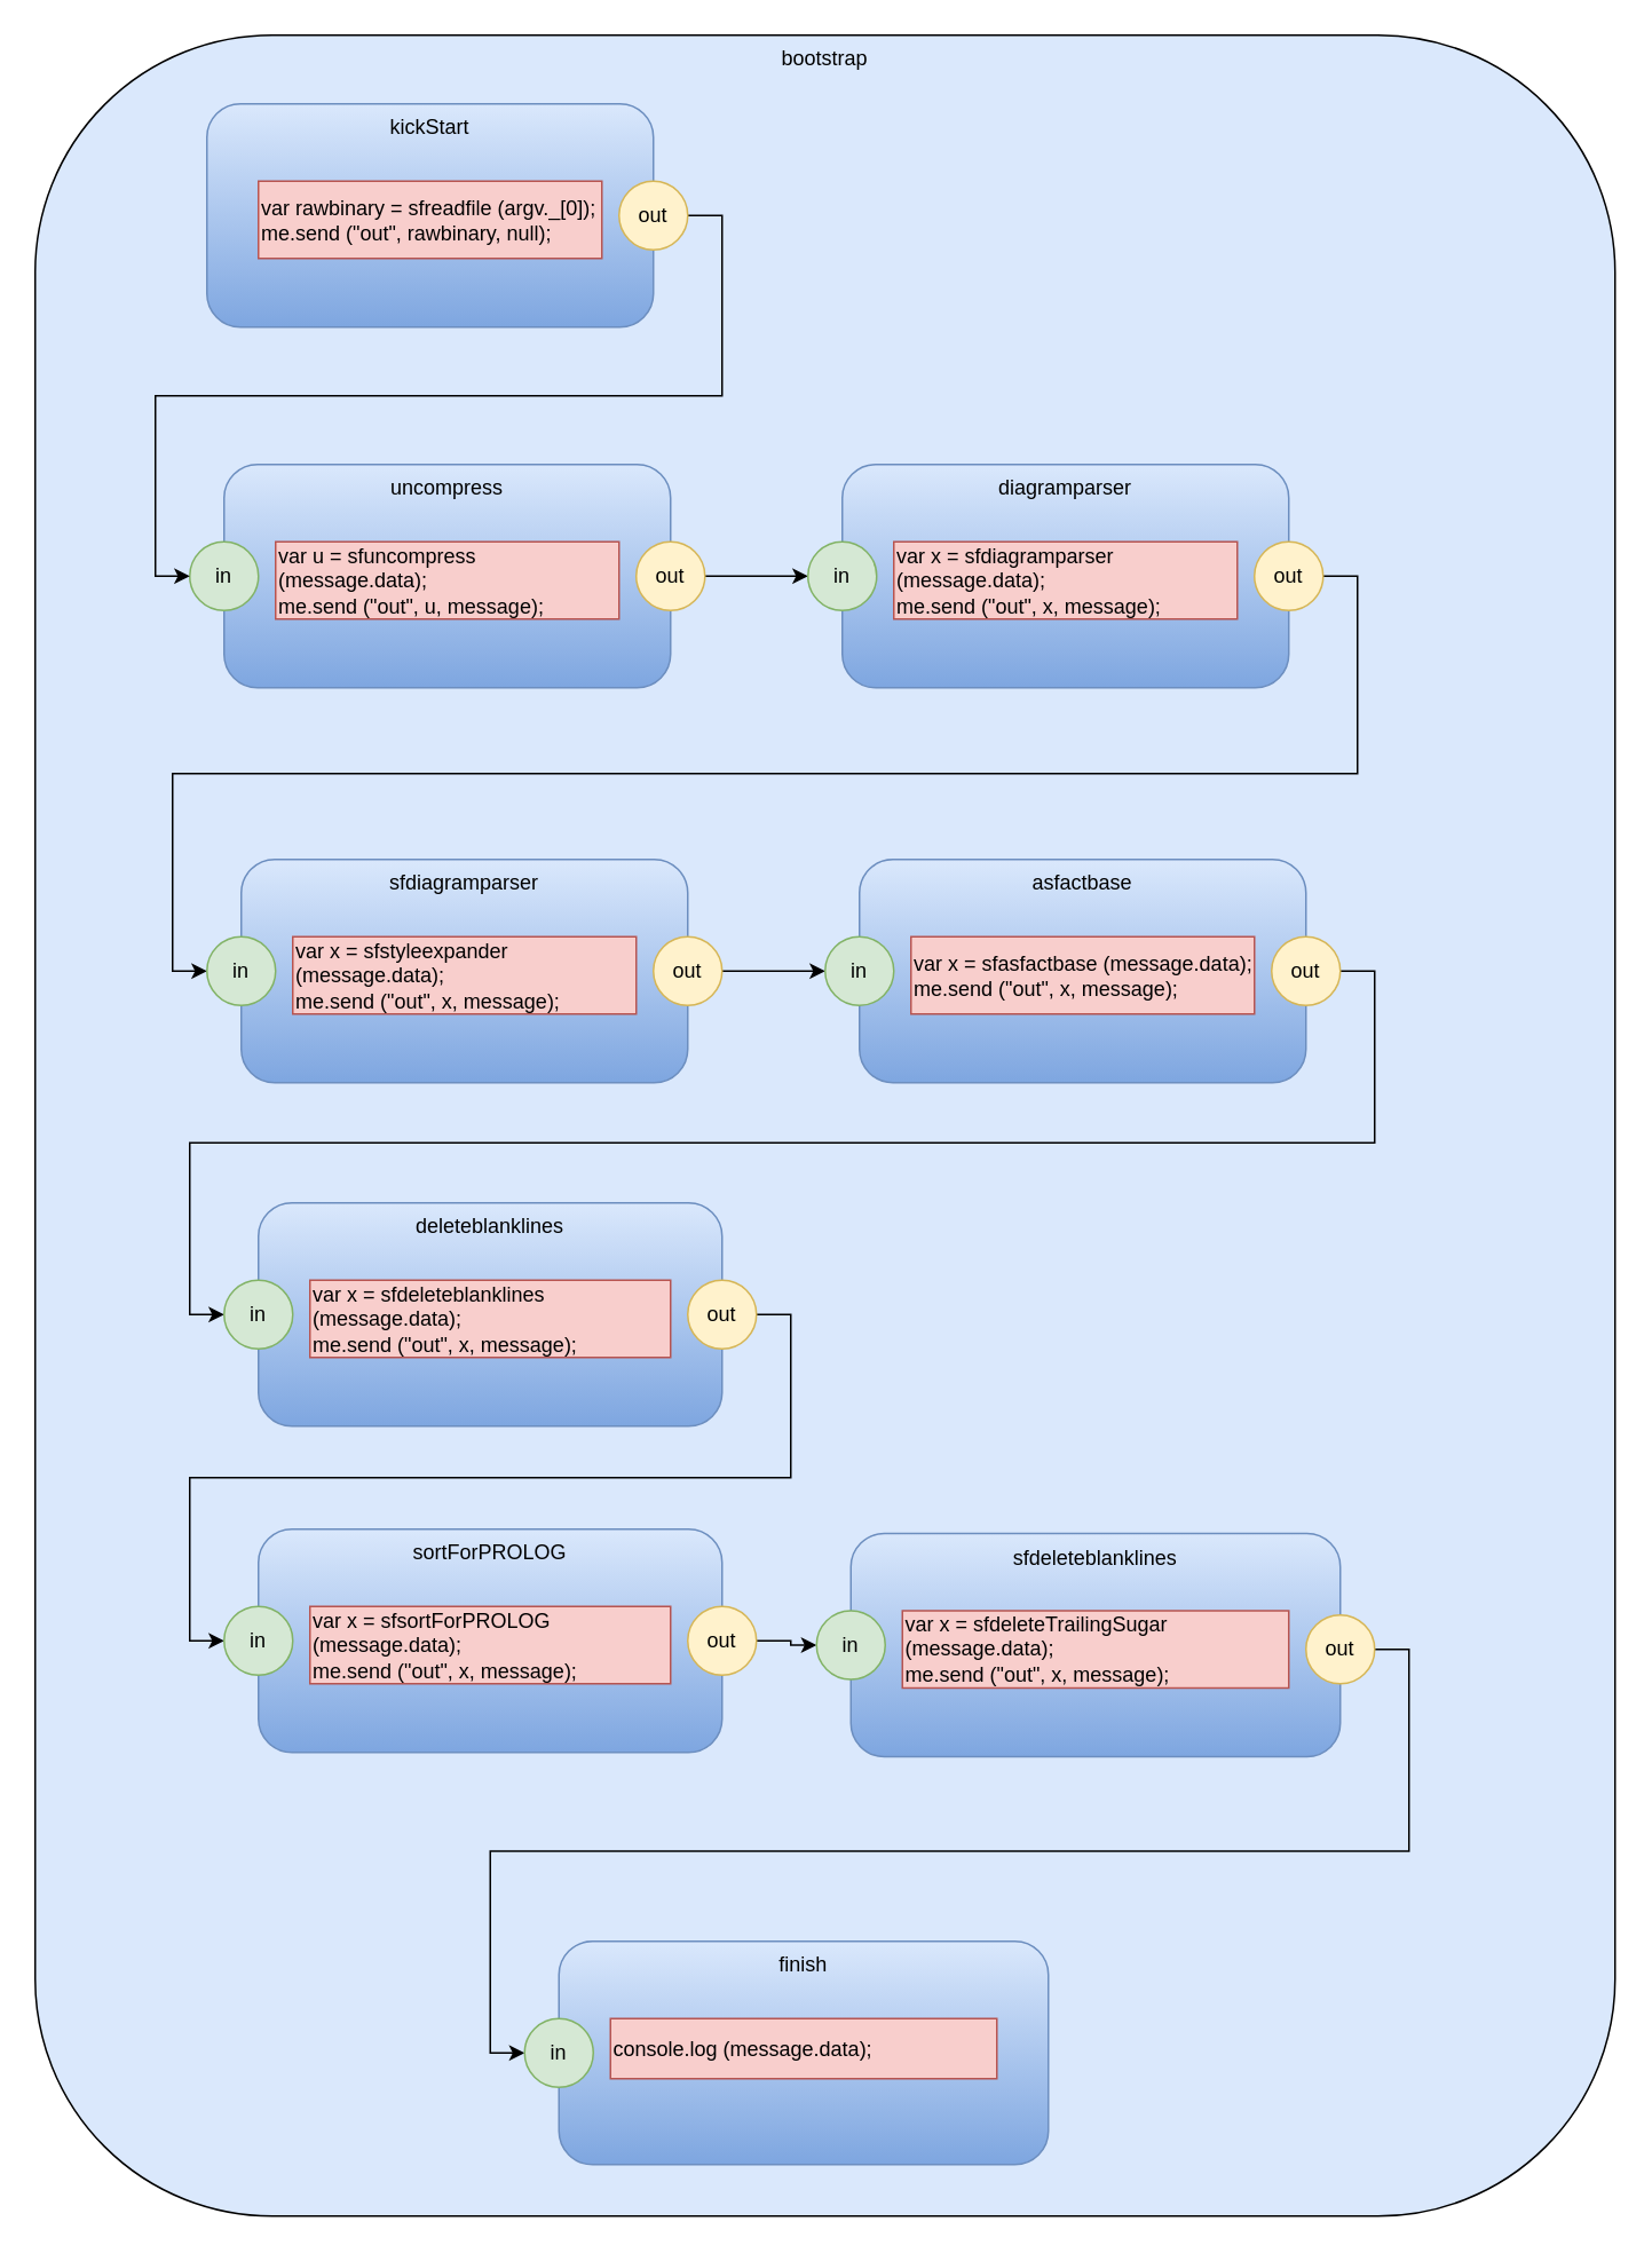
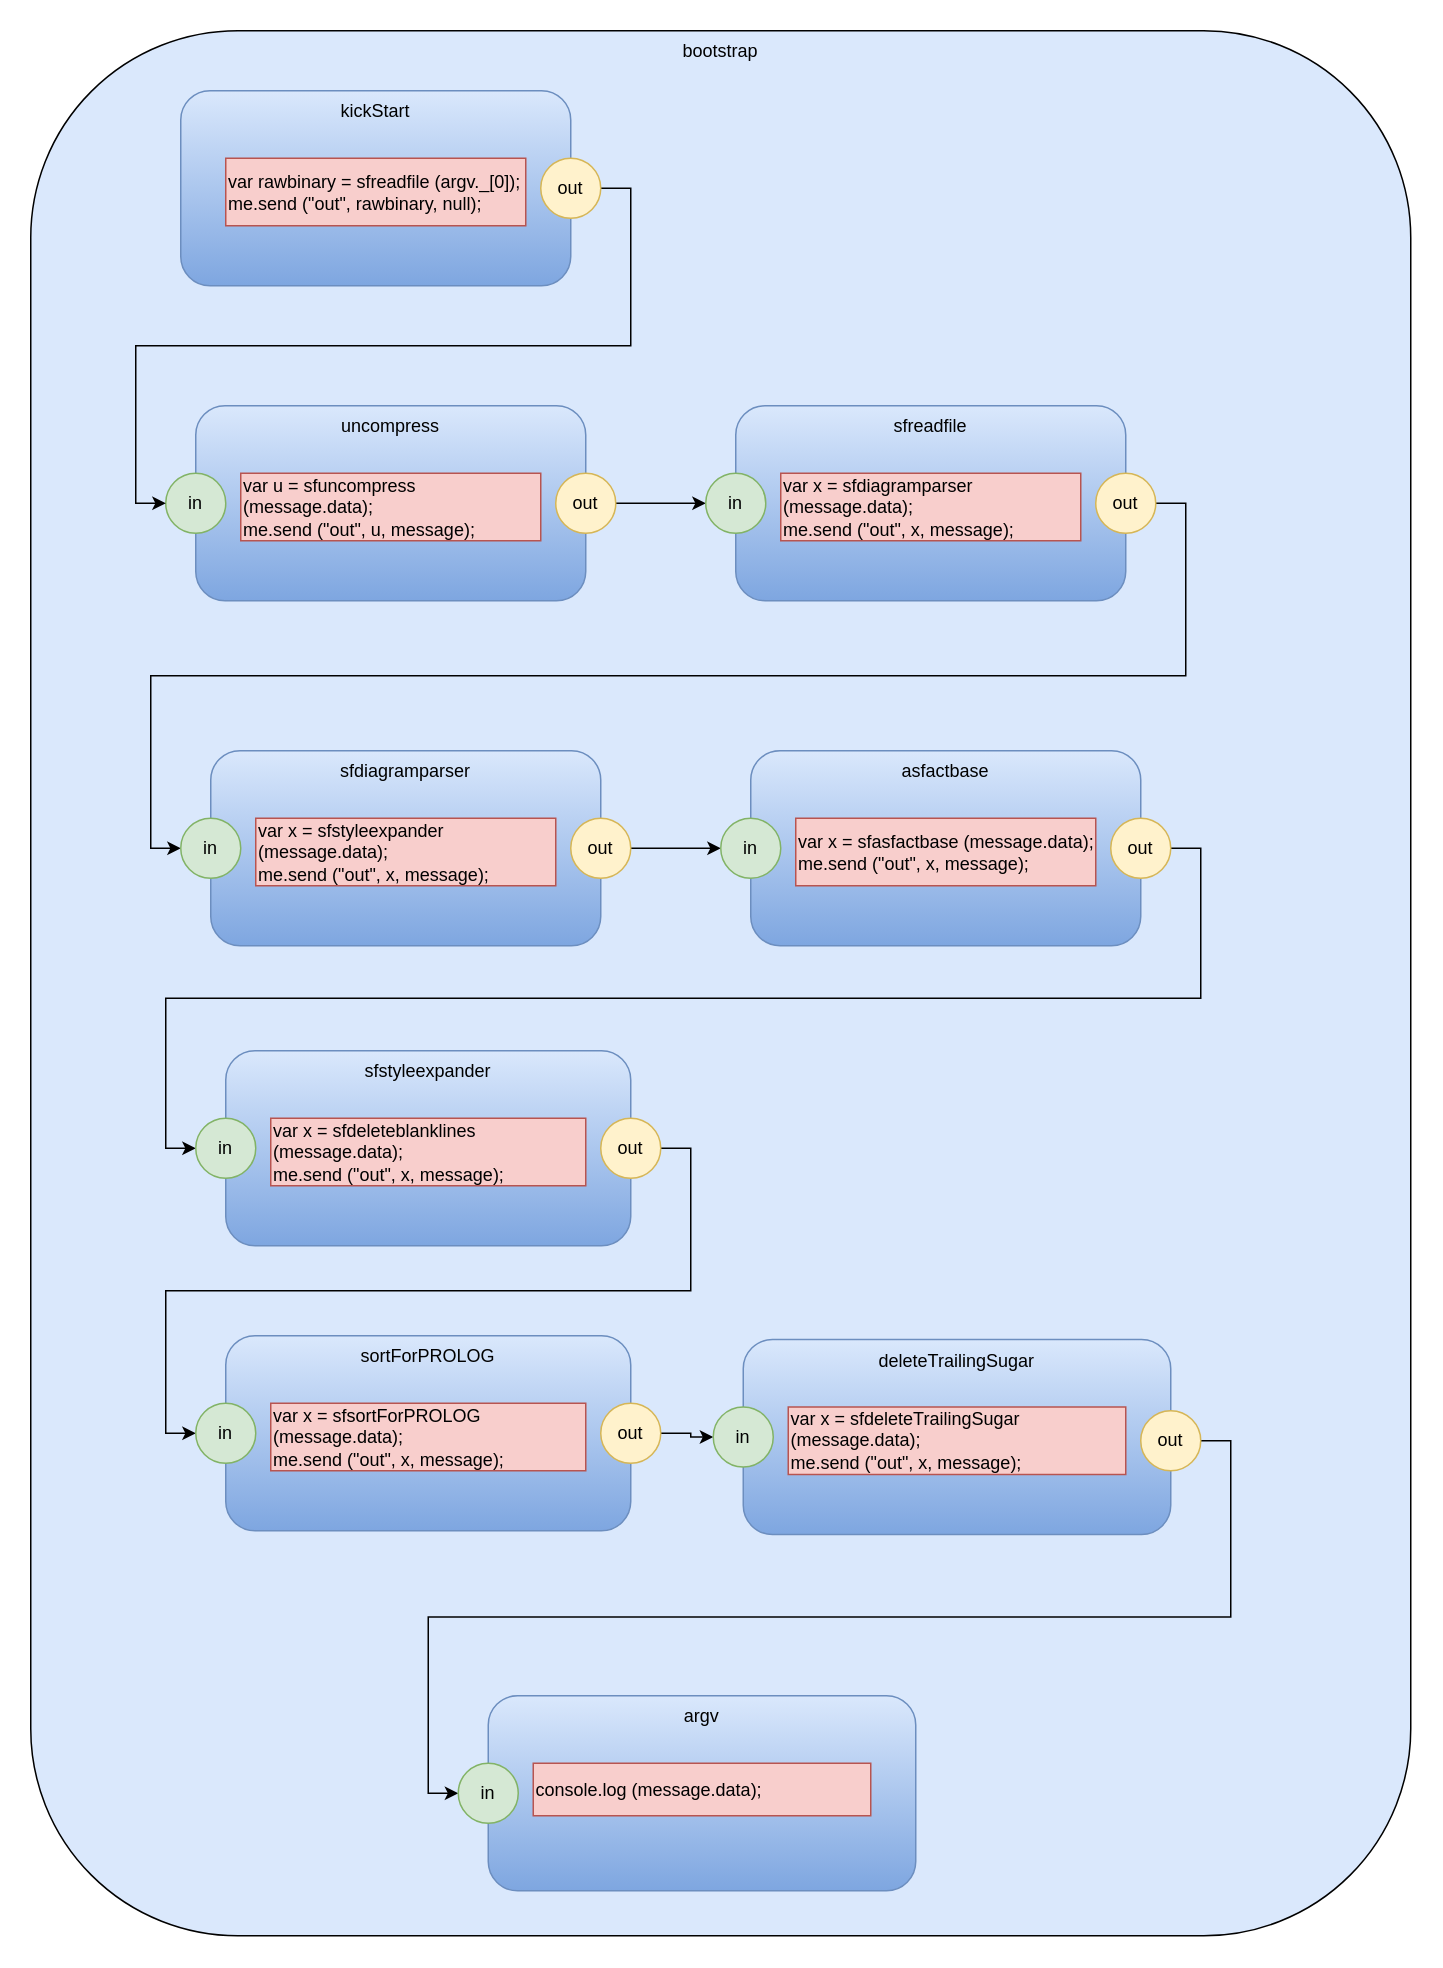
  <mxCell id="0" />
  <mxCell id="1" parent="0" />
  <mxCell id="2" value="bootstrap" style="rounded=1;whiteSpace=wrap;html=1;verticalAlign=top;fillColor=#dae8fc;" parent="1" vertex="1"><mxGeometry x="20" y="20" width="920" height="1270" as="geometry" /></mxCell>
  <mxCell id="3" value="sfdiagramparser" style="rounded=1;whiteSpace=wrap;html=1;gradientColor=#7ea6e0;fillColor=#dae8fc;strokeColor=#6c8ebf;verticalAlign=top;" parent="1" vertex="1"><mxGeometry x="140" y="500" width="260" height="130" as="geometry" /></mxCell>
  <mxCell id="4" value="uncompress" style="rounded=1;whiteSpace=wrap;html=1;gradientColor=#7ea6e0;fillColor=#dae8fc;strokeColor=#6c8ebf;verticalAlign=top;" parent="1" vertex="1"><mxGeometry x="130" y="270" width="260" height="130" as="geometry" /></mxCell>
  <mxCell id="5" value="var u = sfuncompress (message.data);&lt;br&gt;me.send (&quot;out&quot;, u, message);&lt;br&gt;&lt;div&gt;&lt;/div&gt;" style="rounded=0;whiteSpace=wrap;html=1;fillColor=#f8cecc;strokeColor=#b85450;align=left;" parent="1" vertex="1"><mxGeometry x="160" y="315" width="200" height="45" as="geometry" /></mxCell>
  <mxCell id="6" style="edgeStyle=orthogonalEdgeStyle;rounded=0;orthogonalLoop=1;jettySize=auto;html=1;exitX=1;exitY=0.5;exitDx=0;exitDy=0;entryX=0;entryY=0.5;entryDx=0;entryDy=0;" parent="1" source="7" target="13" edge="1"><mxGeometry relative="1" as="geometry" /></mxCell>
  <mxCell id="7" value="out" style="ellipse;whiteSpace=wrap;html=1;aspect=fixed;fillColor=#fff2cc;strokeColor=#d6b656;" parent="1" vertex="1"><mxGeometry x="370" y="315" width="40" height="40" as="geometry" /></mxCell>
  <mxCell id="8" value="in" style="ellipse;whiteSpace=wrap;html=1;aspect=fixed;fillColor=#d5e8d4;strokeColor=#82b366;" parent="1" vertex="1"><mxGeometry x="110" y="315" width="40" height="40" as="geometry" /></mxCell>
- <mxCell id="9" value="diagramparser" style="rounded=1;whiteSpace=wrap;html=1;gradientColor=#7ea6e0;fillColor=#dae8fc;strokeColor=#6c8ebf;verticalAlign=top;" parent="1" vertex="1"><mxGeometry x="490" y="270" width="260" height="130" as="geometry" /></mxCell>
+ <mxCell id="9" value="sfreadfile" style="rounded=1;whiteSpace=wrap;html=1;gradientColor=#7ea6e0;fillColor=#dae8fc;strokeColor=#6c8ebf;verticalAlign=top;" parent="1" vertex="1"><mxGeometry x="490" y="270" width="260" height="130" as="geometry" /></mxCell>
  <mxCell id="10" value="var x = sfdiagramparser (message.data);&lt;br&gt;me.send (&quot;out&quot;, x, message);&lt;br&gt;&lt;div&gt;&lt;/div&gt;" style="rounded=0;whiteSpace=wrap;html=1;fillColor=#f8cecc;strokeColor=#b85450;align=left;" parent="1" vertex="1"><mxGeometry x="520" y="315" width="200" height="45" as="geometry" /></mxCell>
  <mxCell id="11" style="edgeStyle=orthogonalEdgeStyle;rounded=0;orthogonalLoop=1;jettySize=auto;html=1;exitX=1;exitY=0.5;exitDx=0;exitDy=0;entryX=0;entryY=0.5;entryDx=0;entryDy=0;" parent="1" source="12" target="17" edge="1"><mxGeometry relative="1" as="geometry" /></mxCell>
  <mxCell id="12" value="out" style="ellipse;whiteSpace=wrap;html=1;aspect=fixed;fillColor=#fff2cc;strokeColor=#d6b656;" parent="1" vertex="1"><mxGeometry x="730" y="315" width="40" height="40" as="geometry" /></mxCell>
  <mxCell id="13" value="in" style="ellipse;whiteSpace=wrap;html=1;aspect=fixed;fillColor=#d5e8d4;strokeColor=#82b366;" parent="1" vertex="1"><mxGeometry x="470" y="315" width="40" height="40" as="geometry" /></mxCell>
  <mxCell id="14" value="var x = sfstyleexpander (message.data);&lt;br&gt;me.send (&quot;out&quot;, x, message);&lt;br&gt;&lt;div&gt;&lt;/div&gt;" style="rounded=0;whiteSpace=wrap;html=1;fillColor=#f8cecc;strokeColor=#b85450;align=left;" parent="1" vertex="1"><mxGeometry x="170" y="545" width="200" height="45" as="geometry" /></mxCell>
  <mxCell id="15" style="edgeStyle=orthogonalEdgeStyle;rounded=0;orthogonalLoop=1;jettySize=auto;html=1;exitX=1;exitY=0.5;exitDx=0;exitDy=0;entryX=0;entryY=0.5;entryDx=0;entryDy=0;" parent="1" source="16" target="22" edge="1"><mxGeometry relative="1" as="geometry" /></mxCell>
  <mxCell id="16" value="out" style="ellipse;whiteSpace=wrap;html=1;aspect=fixed;fillColor=#fff2cc;strokeColor=#d6b656;" parent="1" vertex="1"><mxGeometry x="380" y="545" width="40" height="40" as="geometry" /></mxCell>
  <mxCell id="17" value="in" style="ellipse;whiteSpace=wrap;html=1;aspect=fixed;fillColor=#d5e8d4;strokeColor=#82b366;" parent="1" vertex="1"><mxGeometry x="120" y="545" width="40" height="40" as="geometry" /></mxCell>
  <mxCell id="18" value="asfactbase" style="rounded=1;whiteSpace=wrap;html=1;gradientColor=#7ea6e0;fillColor=#dae8fc;strokeColor=#6c8ebf;verticalAlign=top;" parent="1" vertex="1"><mxGeometry x="500" y="500" width="260" height="130" as="geometry" /></mxCell>
  <mxCell id="19" value="var x = sfasfactbase (message.data);&lt;br&gt;me.send (&quot;out&quot;, x, message);&lt;br&gt;&lt;div&gt;&lt;/div&gt;" style="rounded=0;whiteSpace=wrap;html=1;fillColor=#f8cecc;strokeColor=#b85450;align=left;" parent="1" vertex="1"><mxGeometry x="530" y="545" width="200" height="45" as="geometry" /></mxCell>
  <mxCell id="20" style="edgeStyle=orthogonalEdgeStyle;rounded=0;orthogonalLoop=1;jettySize=auto;html=1;exitX=1;exitY=0.5;exitDx=0;exitDy=0;entryX=0;entryY=0.5;entryDx=0;entryDy=0;" parent="1" source="21" target="27" edge="1"><mxGeometry relative="1" as="geometry" /></mxCell>
  <mxCell id="21" value="out" style="ellipse;whiteSpace=wrap;html=1;aspect=fixed;fillColor=#fff2cc;strokeColor=#d6b656;" parent="1" vertex="1"><mxGeometry x="740" y="545" width="40" height="40" as="geometry" /></mxCell>
  <mxCell id="22" value="in" style="ellipse;whiteSpace=wrap;html=1;aspect=fixed;fillColor=#d5e8d4;strokeColor=#82b366;" parent="1" vertex="1"><mxGeometry x="480" y="545" width="40" height="40" as="geometry" /></mxCell>
- <mxCell id="23" value="deleteblanklines" style="rounded=1;whiteSpace=wrap;html=1;gradientColor=#7ea6e0;fillColor=#dae8fc;strokeColor=#6c8ebf;verticalAlign=top;" parent="1" vertex="1"><mxGeometry x="150" y="700" width="270" height="130" as="geometry" /></mxCell>
+ <mxCell id="23" value="sfstyleexpander" style="rounded=1;whiteSpace=wrap;html=1;gradientColor=#7ea6e0;fillColor=#dae8fc;strokeColor=#6c8ebf;verticalAlign=top;" parent="1" vertex="1"><mxGeometry x="150" y="700" width="270" height="130" as="geometry" /></mxCell>
  <mxCell id="24" value="var x = sfdeleteblanklines (message.data);&lt;br&gt;me.send (&quot;out&quot;, x, message);&lt;br&gt;&lt;div&gt;&lt;/div&gt;" style="rounded=0;whiteSpace=wrap;html=1;fillColor=#f8cecc;strokeColor=#b85450;align=left;" parent="1" vertex="1"><mxGeometry x="180" y="745" width="210" height="45" as="geometry" /></mxCell>
  <mxCell id="25" style="edgeStyle=orthogonalEdgeStyle;rounded=0;orthogonalLoop=1;jettySize=auto;html=1;exitX=1;exitY=0.5;exitDx=0;exitDy=0;entryX=0;entryY=0.5;entryDx=0;entryDy=0;" parent="1" source="26" target="32" edge="1"><mxGeometry relative="1" as="geometry" /></mxCell>
  <mxCell id="26" value="out" style="ellipse;whiteSpace=wrap;html=1;aspect=fixed;fillColor=#fff2cc;strokeColor=#d6b656;" parent="1" vertex="1"><mxGeometry x="400" y="745" width="40" height="40" as="geometry" /></mxCell>
  <mxCell id="27" value="in" style="ellipse;whiteSpace=wrap;html=1;aspect=fixed;fillColor=#d5e8d4;strokeColor=#82b366;" parent="1" vertex="1"><mxGeometry x="130" y="745" width="40" height="40" as="geometry" /></mxCell>
  <mxCell id="28" value="sortForPROLOG" style="rounded=1;whiteSpace=wrap;html=1;gradientColor=#7ea6e0;fillColor=#dae8fc;strokeColor=#6c8ebf;verticalAlign=top;" parent="1" vertex="1"><mxGeometry x="150" y="890" width="270" height="130" as="geometry" /></mxCell>
  <mxCell id="29" value="var x = sfsortForPROLOG (message.data);&lt;br&gt;me.send (&quot;out&quot;, x, message);&lt;br&gt;&lt;div&gt;&lt;/div&gt;" style="rounded=0;whiteSpace=wrap;html=1;fillColor=#f8cecc;strokeColor=#b85450;align=left;" parent="1" vertex="1"><mxGeometry x="180" y="935" width="210" height="45" as="geometry" /></mxCell>
  <mxCell id="30" style="edgeStyle=orthogonalEdgeStyle;rounded=0;orthogonalLoop=1;jettySize=auto;html=1;exitX=1;exitY=0.5;exitDx=0;exitDy=0;" parent="1" source="31" target="35" edge="1"><mxGeometry relative="1" as="geometry" /></mxCell>
  <mxCell id="31" value="out" style="ellipse;whiteSpace=wrap;html=1;aspect=fixed;fillColor=#fff2cc;strokeColor=#d6b656;" parent="1" vertex="1"><mxGeometry x="400" y="935" width="40" height="40" as="geometry" /></mxCell>
  <mxCell id="32" value="in" style="ellipse;whiteSpace=wrap;html=1;aspect=fixed;fillColor=#d5e8d4;strokeColor=#82b366;" parent="1" vertex="1"><mxGeometry x="130" y="935" width="40" height="40" as="geometry" /></mxCell>
- <mxCell id="33" value="sfdeleteblanklines" style="rounded=1;whiteSpace=wrap;html=1;gradientColor=#7ea6e0;fillColor=#dae8fc;strokeColor=#6c8ebf;verticalAlign=top;" parent="1" vertex="1"><mxGeometry x="495" y="892.5" width="285" height="130" as="geometry" /></mxCell>
+ <mxCell id="33" value="deleteTrailingSugar" style="rounded=1;whiteSpace=wrap;html=1;gradientColor=#7ea6e0;fillColor=#dae8fc;strokeColor=#6c8ebf;verticalAlign=top;" parent="1" vertex="1"><mxGeometry x="495" y="892.5" width="285" height="130" as="geometry" /></mxCell>
  <mxCell id="34" value="var x = sfdeleteTrailingSugar (message.data);&lt;br&gt;me.send (&quot;out&quot;, x, message);&lt;br&gt;&lt;div&gt;&lt;/div&gt;" style="rounded=0;whiteSpace=wrap;html=1;fillColor=#f8cecc;strokeColor=#b85450;align=left;" parent="1" vertex="1"><mxGeometry x="525" y="937.5" width="225" height="45" as="geometry" /></mxCell>
  <mxCell id="35" value="in" style="ellipse;whiteSpace=wrap;html=1;aspect=fixed;fillColor=#d5e8d4;strokeColor=#82b366;" parent="1" vertex="1"><mxGeometry x="475" y="937.5" width="40" height="40" as="geometry" /></mxCell>
  <mxCell id="36" value="kickStart" style="rounded=1;whiteSpace=wrap;html=1;gradientColor=#7ea6e0;fillColor=#dae8fc;strokeColor=#6c8ebf;verticalAlign=top;" parent="1" vertex="1"><mxGeometry x="120" y="60" width="260" height="130" as="geometry" /></mxCell>
  <mxCell id="37" value="var rawbinary = sfreadfile (argv._[0]);&lt;br&gt;me.send (&quot;out&quot;, rawbinary, null);&lt;br&gt;&lt;div&gt;&lt;/div&gt;" style="rounded=0;whiteSpace=wrap;html=1;fillColor=#f8cecc;strokeColor=#b85450;align=left;" parent="1" vertex="1"><mxGeometry x="150" y="105" width="200" height="45" as="geometry" /></mxCell>
  <mxCell id="38" style="edgeStyle=orthogonalEdgeStyle;rounded=0;orthogonalLoop=1;jettySize=auto;html=1;exitX=1;exitY=0.5;exitDx=0;exitDy=0;entryX=0;entryY=0.5;entryDx=0;entryDy=0;" parent="1" source="39" target="8" edge="1"><mxGeometry relative="1" as="geometry" /></mxCell>
  <mxCell id="39" value="out" style="ellipse;whiteSpace=wrap;html=1;aspect=fixed;fillColor=#fff2cc;strokeColor=#d6b656;" parent="1" vertex="1"><mxGeometry x="360" y="105" width="40" height="40" as="geometry" /></mxCell>
  <mxCell id="40" style="edgeStyle=orthogonalEdgeStyle;rounded=0;orthogonalLoop=1;jettySize=auto;html=1;exitX=1;exitY=0.5;exitDx=0;exitDy=0;entryX=0;entryY=0.5;entryDx=0;entryDy=0;" parent="1" source="41" target="44" edge="1"><mxGeometry relative="1" as="geometry" /></mxCell>
  <mxCell id="41" value="out" style="ellipse;whiteSpace=wrap;html=1;aspect=fixed;fillColor=#fff2cc;strokeColor=#d6b656;" parent="1" vertex="1"><mxGeometry x="760" y="940" width="40" height="40" as="geometry" /></mxCell>
- <mxCell id="42" value="finish" style="rounded=1;whiteSpace=wrap;html=1;gradientColor=#7ea6e0;fillColor=#dae8fc;strokeColor=#6c8ebf;verticalAlign=top;" parent="1" vertex="1"><mxGeometry x="325" y="1130" width="285" height="130" as="geometry" /></mxCell>
+ <mxCell id="42" value="argv" style="rounded=1;whiteSpace=wrap;html=1;gradientColor=#7ea6e0;fillColor=#dae8fc;strokeColor=#6c8ebf;verticalAlign=top;" parent="1" vertex="1"><mxGeometry x="325" y="1130" width="285" height="130" as="geometry" /></mxCell>
  <mxCell id="43" value="console.log (message.data);&lt;br&gt;&lt;div&gt;&lt;/div&gt;" style="rounded=0;whiteSpace=wrap;html=1;fillColor=#f8cecc;strokeColor=#b85450;align=left;" parent="1" vertex="1"><mxGeometry x="355" y="1175" width="225" height="35" as="geometry" /></mxCell>
  <mxCell id="44" value="in" style="ellipse;whiteSpace=wrap;html=1;aspect=fixed;fillColor=#d5e8d4;strokeColor=#82b366;" parent="1" vertex="1"><mxGeometry x="305" y="1175" width="40" height="40" as="geometry" /></mxCell>
